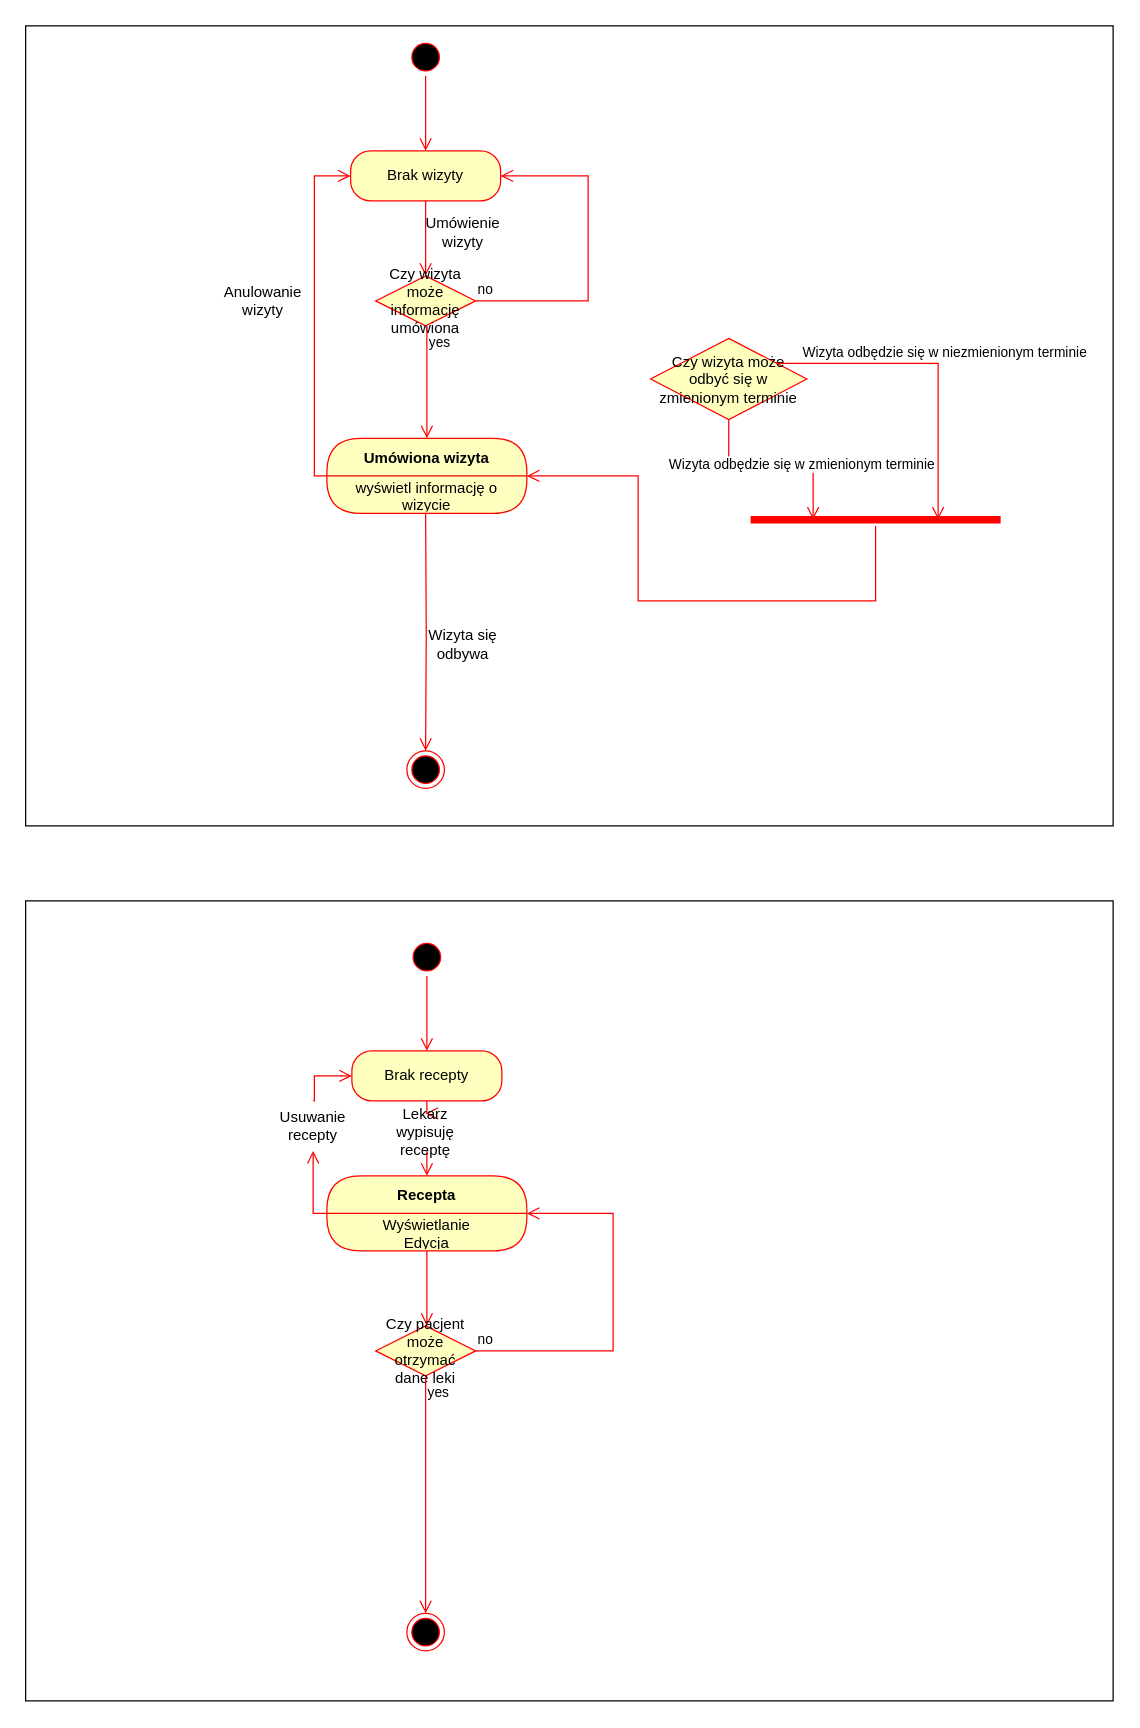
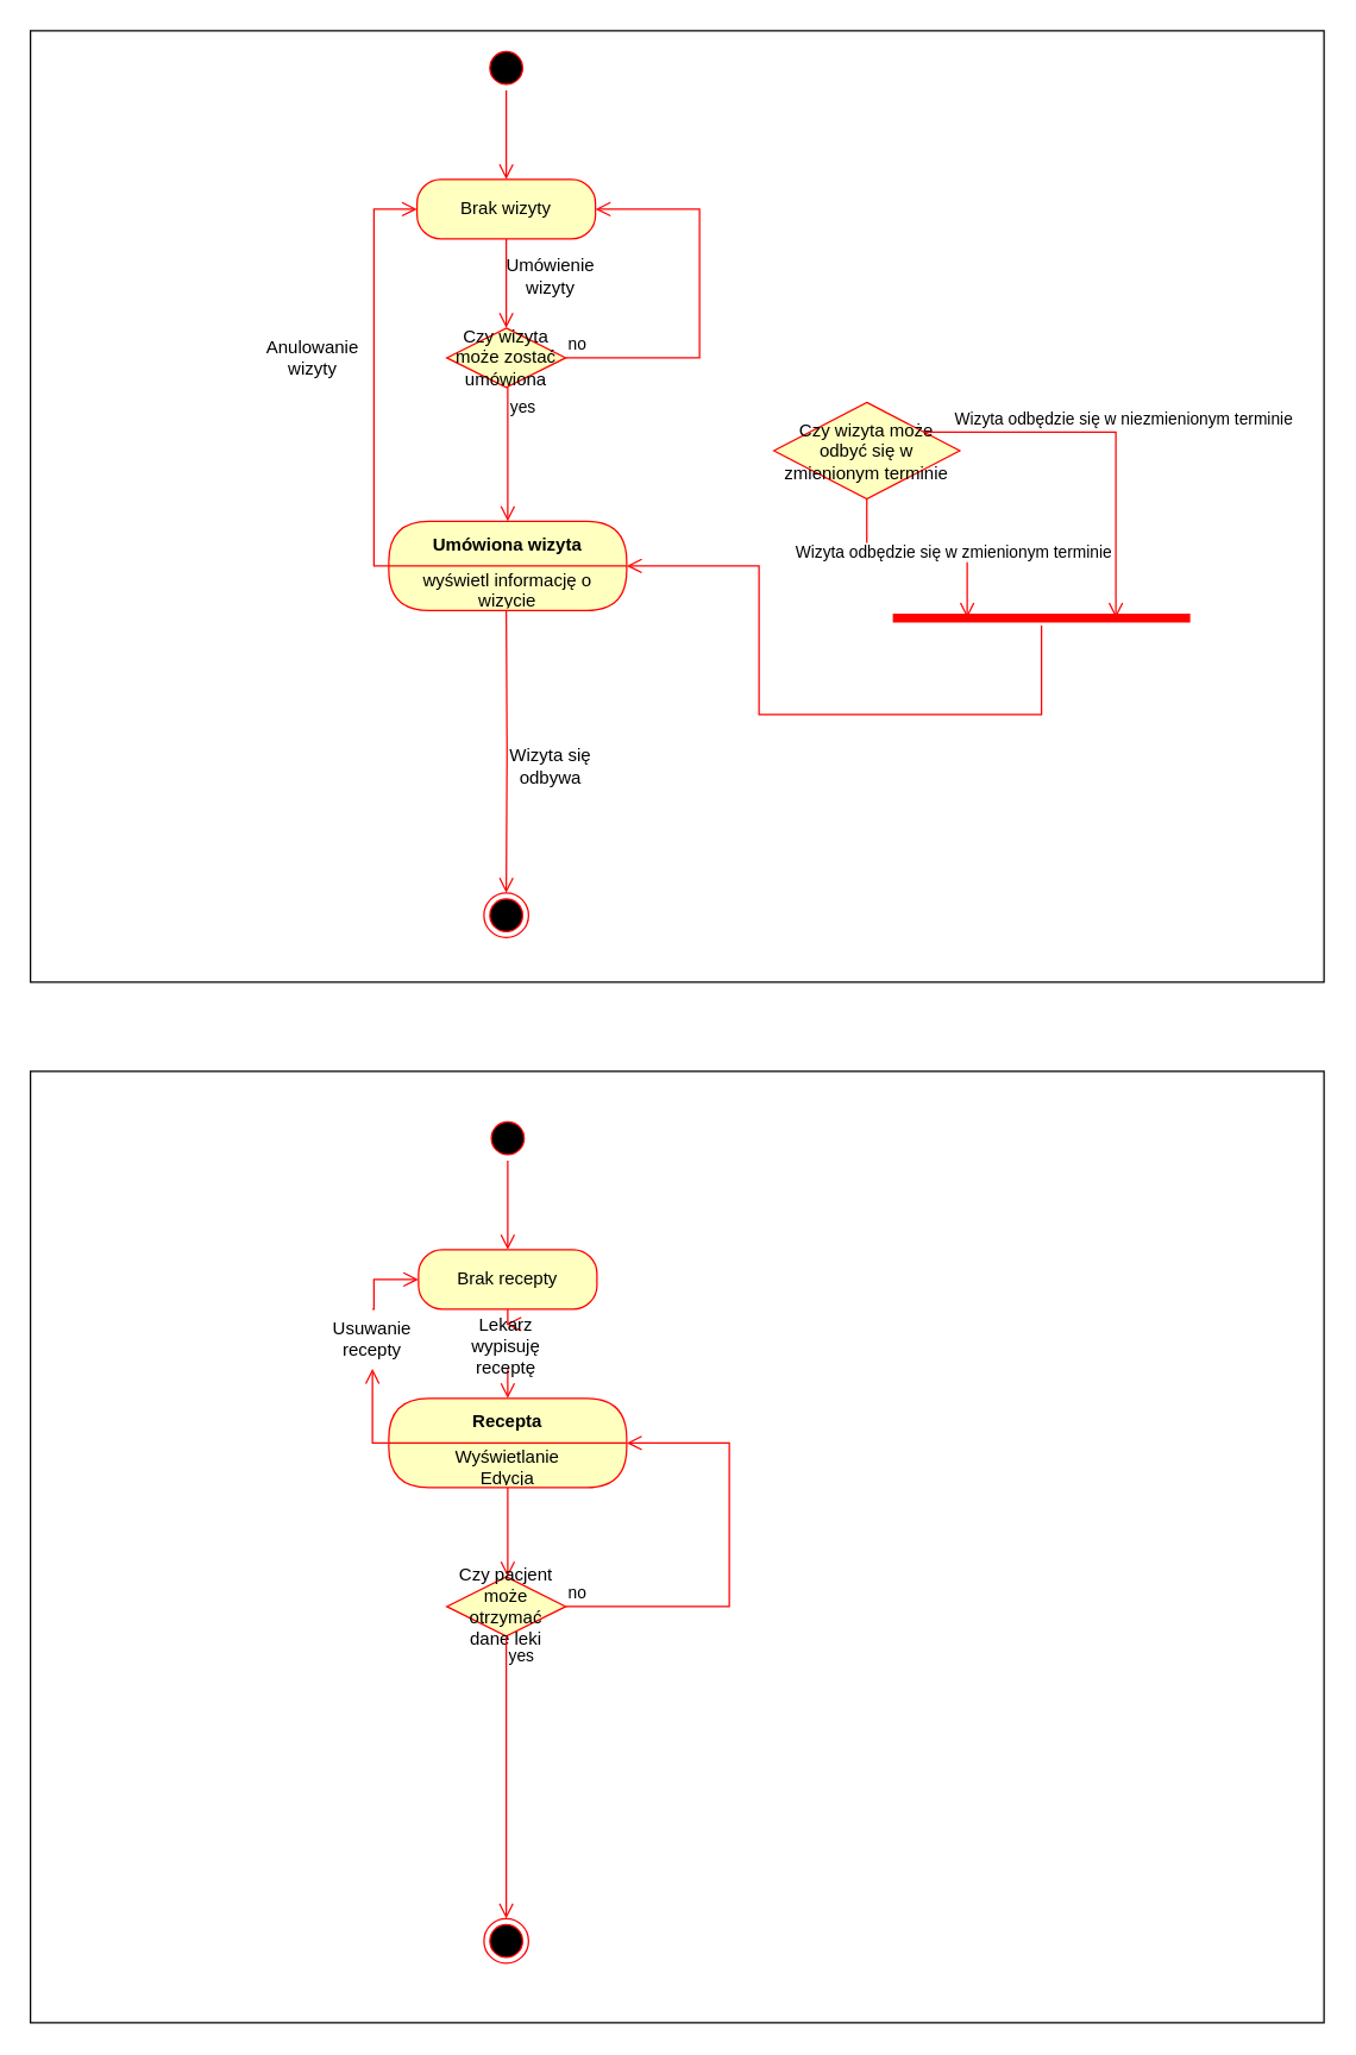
  <mxCell id="0" />
  <mxCell id="1" parent="0" />
  <mxCell id="2" value="" style="rounded=0;whiteSpace=wrap;html=1;" vertex="1" parent="1"><mxGeometry x="20" y="20" width="870" height="640" as="geometry" /></mxCell>
  <mxCell id="3" value="" style="ellipse;html=1;shape=startState;fillColor=#000000;strokeColor=#ff0000;" vertex="1" parent="1"><mxGeometry x="325" y="30" width="30" height="30" as="geometry" /></mxCell>
  <mxCell id="4" value="" style="edgeStyle=orthogonalEdgeStyle;html=1;verticalAlign=bottom;endArrow=open;endSize=8;strokeColor=#ff0000;rounded=0;" edge="1" source="3" parent="1"><mxGeometry relative="1" as="geometry"><mxPoint x="340" y="120" as="targetPoint" /></mxGeometry></mxCell>
  <mxCell id="5" value="" style="ellipse;html=1;shape=endState;fillColor=#000000;strokeColor=#ff0000;" vertex="1" parent="1"><mxGeometry x="325" y="600" width="30" height="30" as="geometry" /></mxCell>
  <mxCell id="6" value="Brak wizyty" style="rounded=1;whiteSpace=wrap;html=1;arcSize=40;fontColor=#000000;fillColor=#ffffc0;strokeColor=#ff0000;" vertex="1" parent="1"><mxGeometry x="280" y="120" width="120" height="40" as="geometry" /></mxCell>
  <mxCell id="7" value="" style="edgeStyle=orthogonalEdgeStyle;html=1;verticalAlign=bottom;endArrow=open;endSize=8;strokeColor=#ff0000;rounded=0;" edge="1" source="6" parent="1"><mxGeometry relative="1" as="geometry"><mxPoint x="340" y="220" as="targetPoint" /></mxGeometry></mxCell>
  <mxCell id="8" value="Umówiona wizyta" style="swimlane;fontStyle=1;align=center;verticalAlign=middle;childLayout=stackLayout;horizontal=1;startSize=30;horizontalStack=0;resizeParent=0;resizeLast=1;container=0;fontColor=#000000;collapsible=0;rounded=1;arcSize=30;strokeColor=#ff0000;fillColor=#ffffc0;swimlaneFillColor=#ffffc0;dropTarget=0;" vertex="1" parent="1"><mxGeometry x="261" y="350" width="160" height="60" as="geometry" /></mxCell>
  <mxCell id="9" value="wyświetl informację o wizycie" style="text;html=1;strokeColor=none;fillColor=none;align=center;verticalAlign=middle;spacingLeft=4;spacingRight=4;whiteSpace=wrap;overflow=hidden;rotatable=0;fontColor=#000000;" vertex="1" parent="8"><mxGeometry y="30" width="160" height="30" as="geometry" /></mxCell>
  <mxCell id="10" value="" style="edgeStyle=orthogonalEdgeStyle;html=1;verticalAlign=bottom;endArrow=open;endSize=8;strokeColor=#ff0000;rounded=0;entryX=0.5;entryY=0;entryDx=0;entryDy=0;" edge="1" parent="1" target="5"><mxGeometry relative="1" as="geometry"><mxPoint x="340" y="470" as="targetPoint" /><mxPoint x="340" y="410" as="sourcePoint" /><Array as="points" /></mxGeometry></mxCell>
  <mxCell id="11" value="" style="edgeStyle=orthogonalEdgeStyle;html=1;verticalAlign=bottom;endArrow=open;endSize=8;strokeColor=#ff0000;rounded=0;exitX=0;exitY=0.5;exitDx=0;exitDy=0;entryX=0;entryY=0.5;entryDx=0;entryDy=0;" edge="1" parent="1" source="8" target="6"><mxGeometry relative="1" as="geometry"><mxPoint x="455" y="660" as="targetPoint" /><mxPoint x="170" y="150" as="sourcePoint" /><Array as="points" /></mxGeometry></mxCell>
  <mxCell id="12" value="Anulowanie wizyty" style="text;html=1;strokeColor=none;fillColor=none;align=center;verticalAlign=middle;whiteSpace=wrap;rounded=0;" vertex="1" parent="1"><mxGeometry x="180" y="225" width="60" height="30" as="geometry" /></mxCell>
- <mxCell id="13" value="Czy wizyta może informację umówiona" style="rhombus;whiteSpace=wrap;html=1;fontColor=#000000;fillColor=#ffffc0;strokeColor=#ff0000;" vertex="1" parent="1"><mxGeometry x="300" y="220" width="80" height="40" as="geometry" /></mxCell>
+ <mxCell id="13" value="Czy wizyta może zostać umówiona" style="rhombus;whiteSpace=wrap;html=1;fontColor=#000000;fillColor=#ffffc0;strokeColor=#ff0000;" vertex="1" parent="1"><mxGeometry x="300" y="220" width="80" height="40" as="geometry" /></mxCell>
  <mxCell id="14" value="no" style="edgeStyle=orthogonalEdgeStyle;html=1;align=left;verticalAlign=bottom;endArrow=open;endSize=8;strokeColor=#ff0000;rounded=0;entryX=1;entryY=0.5;entryDx=0;entryDy=0;" edge="1" source="13" parent="1" target="6"><mxGeometry x="-1" relative="1" as="geometry"><mxPoint x="480" y="240" as="targetPoint" /><Array as="points"><mxPoint x="470" y="240" /><mxPoint x="470" y="140" /></Array></mxGeometry></mxCell>
  <mxCell id="15" value="yes" style="edgeStyle=orthogonalEdgeStyle;html=1;align=left;verticalAlign=top;endArrow=open;endSize=8;strokeColor=#ff0000;rounded=0;entryX=0.5;entryY=0;entryDx=0;entryDy=0;" edge="1" source="13" parent="1" target="8"><mxGeometry x="-1" relative="1" as="geometry"><mxPoint x="340" y="320" as="targetPoint" /><Array as="points"><mxPoint x="341" y="300" /><mxPoint x="341" y="300" /></Array></mxGeometry></mxCell>
  <mxCell id="16" value="Umówienie wizyty" style="text;html=1;strokeColor=none;fillColor=none;align=center;verticalAlign=middle;whiteSpace=wrap;rounded=0;" vertex="1" parent="1"><mxGeometry x="340" y="170" width="60" height="30" as="geometry" /></mxCell>
  <mxCell id="17" value="Wizyta się odbywa" style="text;html=1;strokeColor=none;fillColor=none;align=center;verticalAlign=middle;whiteSpace=wrap;rounded=0;" vertex="1" parent="1"><mxGeometry x="340" y="500" width="60" height="30" as="geometry" /></mxCell>
  <mxCell id="18" value="Czy wizyta może odbyć się w zmienionym terminie" style="rhombus;whiteSpace=wrap;html=1;fontColor=#000000;fillColor=#ffffc0;strokeColor=#ff0000;" vertex="1" parent="1"><mxGeometry x="520" y="270" width="125" height="65" as="geometry" /></mxCell>
  <mxCell id="19" value="Wizyta odbędzie się w niezmienionym terminie" style="edgeStyle=orthogonalEdgeStyle;html=1;align=left;verticalAlign=bottom;endArrow=open;endSize=8;strokeColor=#ff0000;rounded=0;entryX=0.75;entryY=0.5;entryDx=0;entryDy=0;entryPerimeter=0;" edge="1" source="18" parent="1" target="21"><mxGeometry x="-0.854" relative="1" as="geometry"><mxPoint x="700" y="290" as="targetPoint" /><Array as="points"><mxPoint x="750" y="290" /></Array><mxPoint as="offset" /></mxGeometry></mxCell>
  <mxCell id="20" value="Wizyta odbędzie się w zmienionym terminie" style="edgeStyle=orthogonalEdgeStyle;html=1;align=left;verticalAlign=top;endArrow=open;endSize=8;strokeColor=#ff0000;rounded=0;entryX=0.25;entryY=0.5;entryDx=0;entryDy=0;entryPerimeter=0;" edge="1" source="18" parent="1" target="21"><mxGeometry x="-0.692" y="-50" relative="1" as="geometry"><mxPoint x="560" y="370" as="targetPoint" /><mxPoint as="offset" /></mxGeometry></mxCell>
  <mxCell id="21" value="" style="shape=line;html=1;strokeWidth=6;strokeColor=#ff0000;" vertex="1" parent="1"><mxGeometry x="600" y="410" width="200" height="10" as="geometry" /></mxCell>
  <mxCell id="22" value="" style="edgeStyle=orthogonalEdgeStyle;html=1;verticalAlign=bottom;endArrow=open;endSize=8;strokeColor=#ff0000;rounded=0;entryX=1;entryY=0;entryDx=0;entryDy=0;" edge="1" source="21" parent="1" target="9"><mxGeometry relative="1" as="geometry"><mxPoint x="700" y="490" as="targetPoint" /><Array as="points"><mxPoint x="700" y="480" /><mxPoint x="510" y="480" /><mxPoint x="510" y="380" /></Array></mxGeometry></mxCell>
  <mxCell id="23" value="" style="rounded=0;whiteSpace=wrap;html=1;" vertex="1" parent="1"><mxGeometry x="20" y="720" width="870" height="640" as="geometry" /></mxCell>
  <mxCell id="24" value="" style="ellipse;html=1;shape=endState;fillColor=#000000;strokeColor=#ff0000;" vertex="1" parent="1"><mxGeometry x="325" y="1290" width="30" height="30" as="geometry" /></mxCell>
  <mxCell id="25" value="" style="ellipse;html=1;shape=startState;fillColor=#000000;strokeColor=#ff0000;" vertex="1" parent="1"><mxGeometry x="326" y="750" width="30" height="30" as="geometry" /></mxCell>
  <mxCell id="26" value="" style="edgeStyle=orthogonalEdgeStyle;html=1;verticalAlign=bottom;endArrow=open;endSize=8;strokeColor=#ff0000;rounded=0;" edge="1" source="25" parent="1"><mxGeometry relative="1" as="geometry"><mxPoint x="341" y="840" as="targetPoint" /></mxGeometry></mxCell>
  <mxCell id="27" value="Brak recepty" style="rounded=1;whiteSpace=wrap;html=1;arcSize=40;fontColor=#000000;fillColor=#ffffc0;strokeColor=#ff0000;" vertex="1" parent="1"><mxGeometry x="281" y="840" width="120" height="40" as="geometry" /></mxCell>
  <mxCell id="28" value="" style="edgeStyle=orthogonalEdgeStyle;html=1;verticalAlign=bottom;endArrow=open;endSize=8;strokeColor=#ff0000;rounded=0;entryX=0.5;entryY=0;entryDx=0;entryDy=0;" edge="1" source="30" parent="1" target="31"><mxGeometry relative="1" as="geometry"><mxPoint x="341" y="940" as="targetPoint" /><Array as="points"><mxPoint x="341" y="930" /><mxPoint x="341" y="930" /></Array></mxGeometry></mxCell>
  <mxCell id="29" value="" style="edgeStyle=orthogonalEdgeStyle;html=1;verticalAlign=bottom;endArrow=open;endSize=8;strokeColor=#ff0000;rounded=0;" edge="1" parent="1" source="27" target="30"><mxGeometry relative="1" as="geometry"><mxPoint x="341" y="940" as="targetPoint" /><mxPoint x="341" y="880" as="sourcePoint" /></mxGeometry></mxCell>
  <mxCell id="30" value="Lekarz wypisuję receptę" style="text;html=1;strokeColor=none;fillColor=none;align=center;verticalAlign=middle;whiteSpace=wrap;rounded=0;" vertex="1" parent="1"><mxGeometry x="310" y="890" width="60" height="30" as="geometry" /></mxCell>
  <mxCell id="31" value="Recepta" style="swimlane;fontStyle=1;align=center;verticalAlign=middle;childLayout=stackLayout;horizontal=1;startSize=30;horizontalStack=0;resizeParent=0;resizeLast=1;container=0;fontColor=#000000;collapsible=0;rounded=1;arcSize=30;strokeColor=#ff0000;fillColor=#ffffc0;swimlaneFillColor=#ffffc0;dropTarget=0;" vertex="1" parent="1"><mxGeometry x="261" y="940" width="160" height="60" as="geometry" /></mxCell>
  <mxCell id="32" value="Wyświetlanie&lt;br&gt;Edycja" style="text;html=1;strokeColor=none;fillColor=none;align=center;verticalAlign=middle;spacingLeft=4;spacingRight=4;whiteSpace=wrap;overflow=hidden;rotatable=0;fontColor=#000000;" vertex="1" parent="31"><mxGeometry y="30" width="160" height="30" as="geometry" /></mxCell>
  <mxCell id="33" value="" style="edgeStyle=orthogonalEdgeStyle;html=1;verticalAlign=bottom;endArrow=open;endSize=8;strokeColor=#ff0000;rounded=0;" edge="1" source="31" parent="1"><mxGeometry relative="1" as="geometry"><mxPoint x="341" y="1060" as="targetPoint" /></mxGeometry></mxCell>
  <mxCell id="34" value="Czy pacjent może otrzymać dane leki" style="rhombus;whiteSpace=wrap;html=1;fontColor=#000000;fillColor=#ffffc0;strokeColor=#ff0000;" vertex="1" parent="1"><mxGeometry x="300" y="1060" width="80" height="40" as="geometry" /></mxCell>
  <mxCell id="35" value="no" style="edgeStyle=orthogonalEdgeStyle;html=1;align=left;verticalAlign=bottom;endArrow=open;endSize=8;strokeColor=#ff0000;rounded=0;entryX=1;entryY=0;entryDx=0;entryDy=0;" edge="1" source="34" parent="1" target="32"><mxGeometry x="-1" relative="1" as="geometry"><mxPoint x="480" y="1080" as="targetPoint" /><Array as="points"><mxPoint x="490" y="1080" /><mxPoint x="490" y="970" /></Array></mxGeometry></mxCell>
  <mxCell id="36" value="yes" style="edgeStyle=orthogonalEdgeStyle;html=1;align=left;verticalAlign=top;endArrow=open;endSize=8;strokeColor=#ff0000;rounded=0;" edge="1" source="34" parent="1" target="24"><mxGeometry x="-1" relative="1" as="geometry"><mxPoint x="340" y="1160" as="targetPoint" /></mxGeometry></mxCell>
  <mxCell id="37" value="" style="edgeStyle=orthogonalEdgeStyle;html=1;verticalAlign=bottom;endArrow=open;endSize=8;strokeColor=#ff0000;rounded=0;exitX=0.5;exitY=0;exitDx=0;exitDy=0;entryX=0;entryY=0.5;entryDx=0;entryDy=0;" edge="1" parent="1" source="39" target="27"><mxGeometry relative="1" as="geometry"><mxPoint x="351" y="1070" as="targetPoint" /><mxPoint x="351" y="1010" as="sourcePoint" /><Array as="points"><mxPoint x="251" y="880" /><mxPoint x="251" y="860" /></Array></mxGeometry></mxCell>
  <mxCell id="38" value="" style="edgeStyle=orthogonalEdgeStyle;html=1;verticalAlign=bottom;endArrow=open;endSize=8;strokeColor=#ff0000;rounded=0;exitX=0;exitY=0;exitDx=0;exitDy=0;entryX=0.5;entryY=1;entryDx=0;entryDy=0;" edge="1" parent="1" source="32" target="39"><mxGeometry relative="1" as="geometry"><mxPoint x="281" y="860" as="targetPoint" /><mxPoint x="261" y="970" as="sourcePoint" /><Array as="points"><mxPoint x="250" y="970" /></Array></mxGeometry></mxCell>
  <mxCell id="39" value="Usuwanie recepty" style="text;html=1;strokeColor=none;fillColor=none;align=center;verticalAlign=middle;whiteSpace=wrap;rounded=0;rotation=0;" vertex="1" parent="1"><mxGeometry x="220" y="880" width="60" height="40" as="geometry" /></mxCell>
